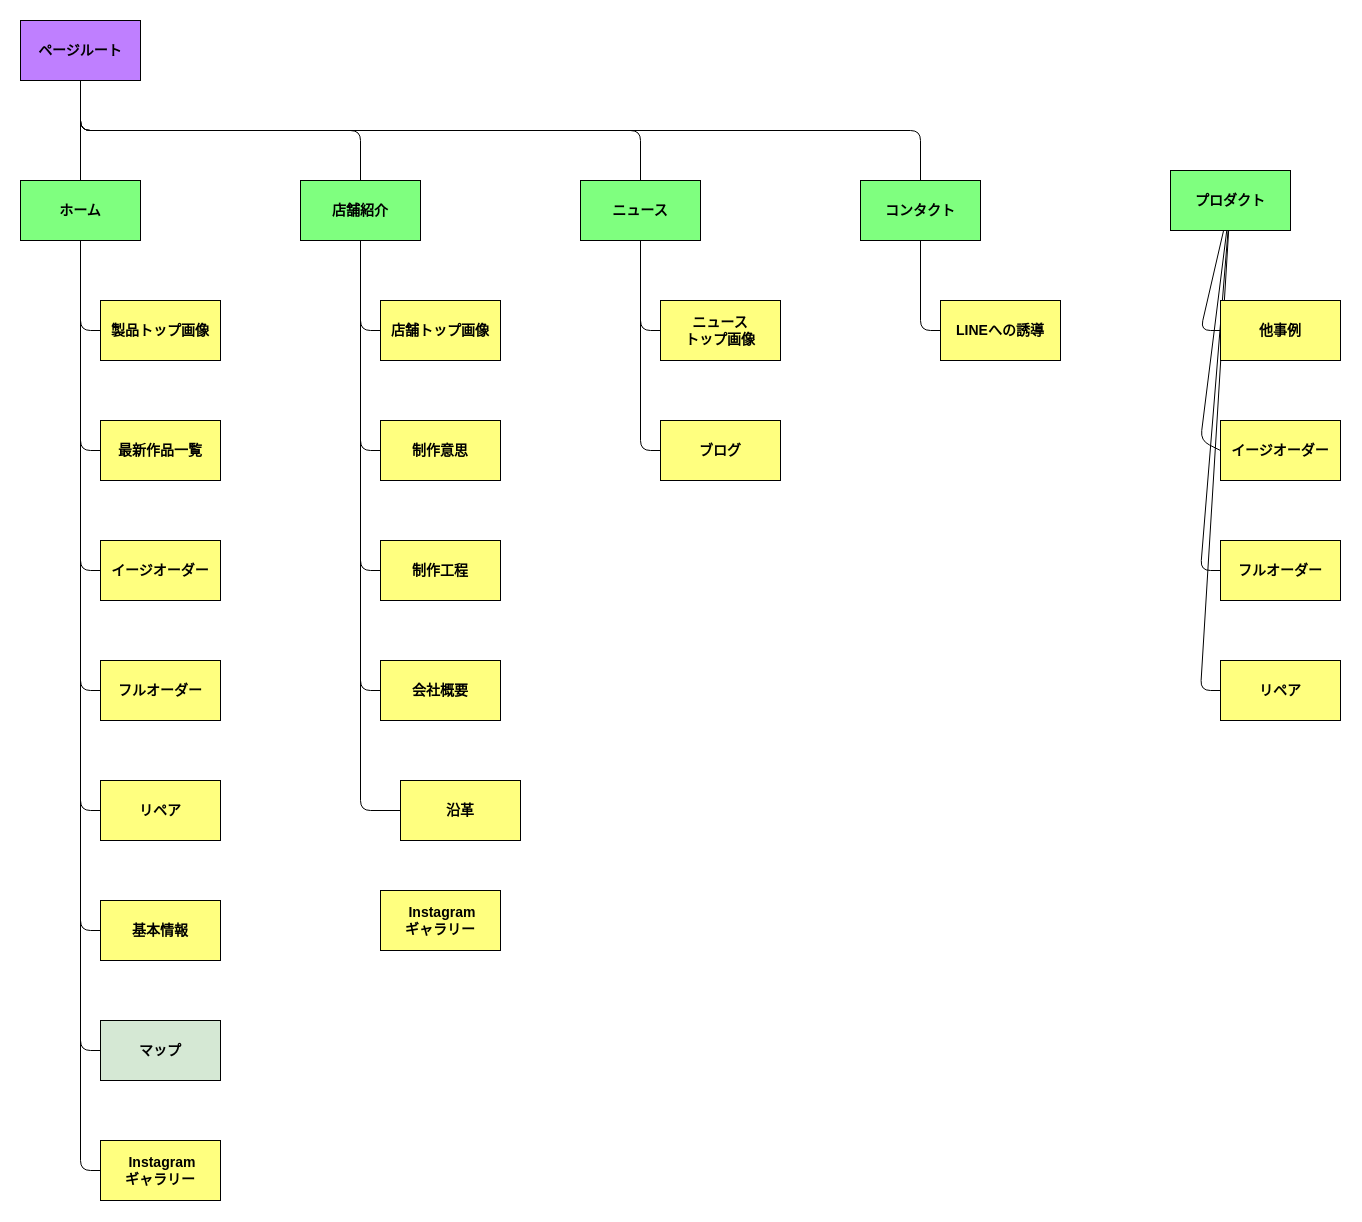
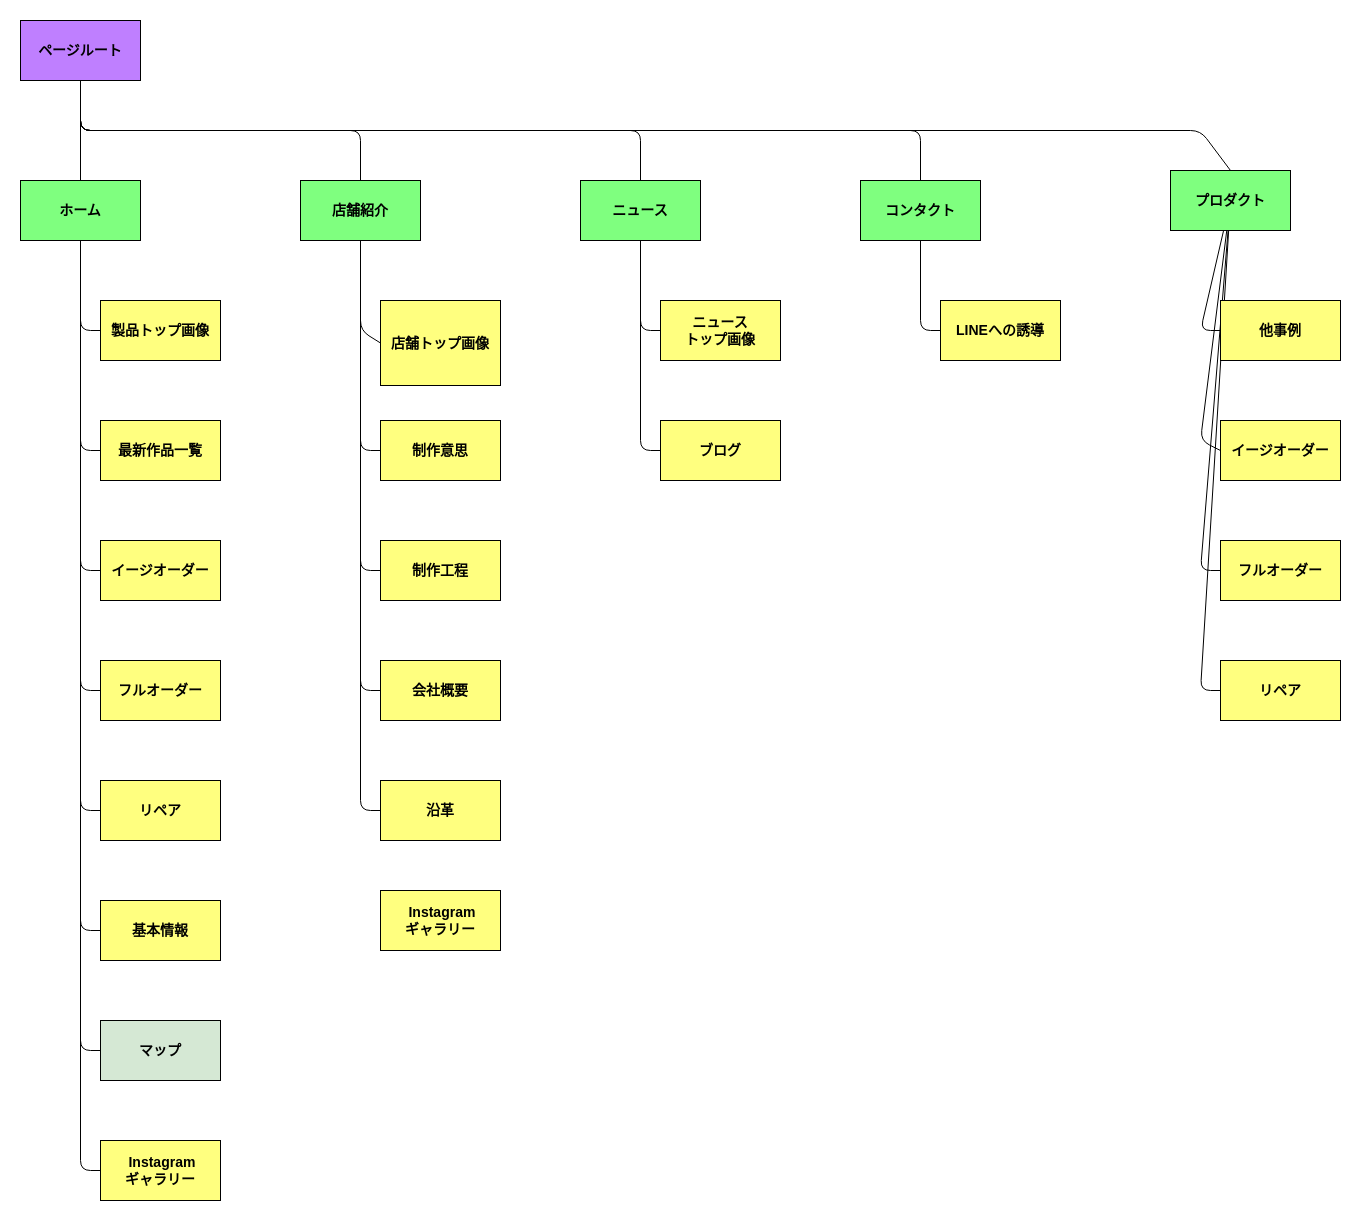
  <mxCell id="0" />
  <mxCell id="1" parent="0" />
  <mxCell id="2" style="edgeStyle=none;html=1;entryX=0.5;entryY=0;entryDx=0;entryDy=0;fontSize=14;endArrow=none;endFill=0;" parent="1" source="7" target="16" edge="1"><mxGeometry relative="1" as="geometry" /></mxCell>
  <mxCell id="3" style="edgeStyle=none;html=1;entryX=0.5;entryY=0;entryDx=0;entryDy=0;fontSize=14;endArrow=none;endFill=0;" parent="1" source="7" target="23" edge="1"><mxGeometry relative="1" as="geometry"><Array as="points"><mxPoint x="80" y="130" /><mxPoint x="360" y="130" /></Array></mxGeometry></mxCell>
  <mxCell id="4" style="edgeStyle=none;html=1;fontSize=14;endArrow=none;endFill=0;entryX=0.5;entryY=0;entryDx=0;entryDy=0;" parent="1" target="26" edge="1"><mxGeometry relative="1" as="geometry"><mxPoint x="80" y="80" as="sourcePoint" /><Array as="points"><mxPoint x="80" y="130" /><mxPoint x="640" y="130" /></Array></mxGeometry></mxCell>
  <mxCell id="5" style="edgeStyle=none;html=1;fontSize=14;endArrow=none;endFill=0;entryX=0.5;entryY=0;entryDx=0;entryDy=0;exitX=0.5;exitY=1;exitDx=0;exitDy=0;" parent="1" source="7" target="28" edge="1"><mxGeometry relative="1" as="geometry"><mxPoint x="680" y="130" as="targetPoint" /><Array as="points"><mxPoint x="80" y="130" /><mxPoint x="920" y="130" /></Array></mxGeometry></mxCell>
+ <mxCell id="6" style="edgeStyle=none;html=1;fontSize=14;endArrow=none;endFill=0;entryX=0.5;entryY=0;entryDx=0;entryDy=0;exitX=0.5;exitY=1;exitDx=0;exitDy=0;" parent="1" source="7" target="33" edge="1"><mxGeometry relative="1" as="geometry"><mxPoint x="520" y="120" as="targetPoint" /><Array as="points"><mxPoint x="80" y="130" /><mxPoint x="1200" y="130" /></Array></mxGeometry></mxCell>
  <mxCell id="7" value="&lt;b style=&quot;font-size: 14px;&quot;&gt;ページルート&lt;/b&gt;" style="rounded=0;whiteSpace=wrap;html=1;fillColor=#bf7fff;fontSize=14;" parent="1" vertex="1"><mxGeometry x="20" y="20" width="120" height="60" as="geometry" /></mxCell>
  <mxCell id="8" style="edgeStyle=none;html=1;entryX=0;entryY=0.5;entryDx=0;entryDy=0;fontSize=14;endArrow=none;endFill=0;" parent="1" source="16" target="17" edge="1"><mxGeometry relative="1" as="geometry"><Array as="points"><mxPoint x="80" y="330" /></Array></mxGeometry></mxCell>
  <mxCell id="9" style="edgeStyle=none;html=1;entryX=0;entryY=0.5;entryDx=0;entryDy=0;fontSize=14;endArrow=none;endFill=0;" parent="1" source="16" target="37" edge="1"><mxGeometry relative="1" as="geometry"><Array as="points"><mxPoint x="80" y="450" /></Array></mxGeometry></mxCell>
  <mxCell id="10" style="edgeStyle=none;html=1;entryX=0;entryY=0.5;entryDx=0;entryDy=0;fontSize=14;endArrow=none;endFill=0;" parent="1" source="16" target="36" edge="1"><mxGeometry relative="1" as="geometry"><Array as="points"><mxPoint x="80" y="570" /></Array></mxGeometry></mxCell>
  <mxCell id="11" style="edgeStyle=none;html=1;entryX=0;entryY=0.5;entryDx=0;entryDy=0;fontSize=14;endArrow=none;endFill=0;" parent="1" source="16" target="38" edge="1"><mxGeometry relative="1" as="geometry"><Array as="points"><mxPoint x="80" y="690" /></Array></mxGeometry></mxCell>
  <mxCell id="12" style="edgeStyle=none;html=1;entryX=0;entryY=0.5;entryDx=0;entryDy=0;fontSize=14;endArrow=none;endFill=0;" parent="1" source="16" target="39" edge="1"><mxGeometry relative="1" as="geometry"><Array as="points"><mxPoint x="80" y="810" /></Array></mxGeometry></mxCell>
  <mxCell id="13" style="edgeStyle=none;html=1;entryX=0;entryY=0.5;entryDx=0;entryDy=0;fontSize=14;endArrow=none;endFill=0;" parent="1" source="16" target="34" edge="1"><mxGeometry relative="1" as="geometry"><Array as="points"><mxPoint x="80" y="930" /></Array></mxGeometry></mxCell>
  <mxCell id="14" style="edgeStyle=none;html=1;entryX=0;entryY=0.5;entryDx=0;entryDy=0;fontSize=14;endArrow=none;endFill=0;" parent="1" source="16" target="35" edge="1"><mxGeometry relative="1" as="geometry"><Array as="points"><mxPoint x="80" y="1050" /></Array></mxGeometry></mxCell>
  <mxCell id="15" style="edgeStyle=none;html=1;fontSize=14;endArrow=none;endFill=0;entryX=0;entryY=0.5;entryDx=0;entryDy=0;" parent="1" source="16" target="53" edge="1"><mxGeometry relative="1" as="geometry"><mxPoint x="40" y="640" as="targetPoint" /><Array as="points"><mxPoint x="80" y="1170" /></Array></mxGeometry></mxCell>
  <mxCell id="16" value="&lt;b style=&quot;font-size: 14px;&quot;&gt;ホーム&lt;/b&gt;" style="rounded=0;whiteSpace=wrap;html=1;fillColor=#7fff7f;fontSize=14;" parent="1" vertex="1"><mxGeometry x="20" y="180" width="120" height="60" as="geometry" /></mxCell>
  <mxCell id="17" value="&lt;b&gt;製品トップ画像&lt;/b&gt;" style="rounded=0;whiteSpace=wrap;html=1;fillColor=#ffff7f;fontSize=14;" parent="1" vertex="1"><mxGeometry x="100" y="300" width="120" height="60" as="geometry" /></mxCell>
  <mxCell id="18" style="edgeStyle=none;html=1;entryX=0;entryY=0.5;entryDx=0;entryDy=0;fontSize=14;endArrow=none;endFill=0;" parent="1" source="23" target="42" edge="1"><mxGeometry relative="1" as="geometry"><Array as="points"><mxPoint x="360" y="330" /></Array></mxGeometry></mxCell>
  <mxCell id="19" style="edgeStyle=none;html=1;entryX=0;entryY=0.5;entryDx=0;entryDy=0;fontSize=14;endArrow=none;endFill=0;" parent="1" source="23" target="43" edge="1"><mxGeometry relative="1" as="geometry"><Array as="points"><mxPoint x="360" y="450" /></Array></mxGeometry></mxCell>
  <mxCell id="20" style="edgeStyle=none;html=1;entryX=0;entryY=0.5;entryDx=0;entryDy=0;fontSize=14;endArrow=none;endFill=0;" parent="1" source="23" target="44" edge="1"><mxGeometry relative="1" as="geometry"><Array as="points"><mxPoint x="360" y="570" /></Array></mxGeometry></mxCell>
  <mxCell id="21" style="edgeStyle=none;html=1;entryX=0;entryY=0.5;entryDx=0;entryDy=0;fontSize=14;endArrow=none;endFill=0;" parent="1" source="23" target="40" edge="1"><mxGeometry relative="1" as="geometry"><Array as="points"><mxPoint x="360" y="690" /></Array></mxGeometry></mxCell>
  <mxCell id="22" style="edgeStyle=none;html=1;entryX=0;entryY=0.5;entryDx=0;entryDy=0;fontSize=14;endArrow=none;endFill=0;" parent="1" source="23" target="41" edge="1"><mxGeometry relative="1" as="geometry"><Array as="points"><mxPoint x="360" y="810" /></Array></mxGeometry></mxCell>
  <mxCell id="23" value="&lt;b&gt;店舗紹介&lt;/b&gt;" style="rounded=0;whiteSpace=wrap;html=1;fillColor=#7fff7f;fontSize=14;" parent="1" vertex="1"><mxGeometry x="300" y="180" width="120" height="60" as="geometry" /></mxCell>
  <mxCell id="24" style="edgeStyle=none;html=1;entryX=0;entryY=0.5;entryDx=0;entryDy=0;fontSize=14;endArrow=none;endFill=0;" parent="1" source="26" target="46" edge="1"><mxGeometry relative="1" as="geometry"><Array as="points"><mxPoint x="640" y="450" /></Array></mxGeometry></mxCell>
  <mxCell id="25" style="edgeStyle=none;html=1;entryX=0;entryY=0.5;entryDx=0;entryDy=0;fontSize=14;endArrow=none;endFill=0;" parent="1" source="26" target="45" edge="1"><mxGeometry relative="1" as="geometry"><Array as="points"><mxPoint x="640" y="330" /></Array></mxGeometry></mxCell>
  <mxCell id="26" value="&lt;b&gt;ニュース&lt;/b&gt;" style="rounded=0;whiteSpace=wrap;html=1;fillColor=#7fff7f;fontSize=14;" parent="1" vertex="1"><mxGeometry x="580" y="180" width="120" height="60" as="geometry" /></mxCell>
  <mxCell id="27" style="edgeStyle=none;html=1;fontSize=14;endArrow=none;endFill=0;entryX=0;entryY=0.5;entryDx=0;entryDy=0;" parent="1" source="28" target="47" edge="1"><mxGeometry relative="1" as="geometry"><mxPoint x="910" y="340" as="targetPoint" /><Array as="points"><mxPoint x="920" y="330" /></Array></mxGeometry></mxCell>
  <mxCell id="28" value="&lt;b&gt;コンタクト&lt;/b&gt;" style="rounded=0;whiteSpace=wrap;html=1;fillColor=#7fff7f;fontSize=14;" parent="1" vertex="1"><mxGeometry x="860" y="180" width="120" height="60" as="geometry" /></mxCell>
  <mxCell id="29" style="edgeStyle=none;html=1;entryX=0;entryY=0.5;entryDx=0;entryDy=0;fontSize=14;endArrow=none;endFill=0;" parent="1" source="33" target="51" edge="1"><mxGeometry relative="1" as="geometry"><Array as="points"><mxPoint x="1200" y="330" /></Array></mxGeometry></mxCell>
  <mxCell id="30" style="edgeStyle=none;html=1;entryX=0;entryY=0.5;entryDx=0;entryDy=0;fontSize=14;endArrow=none;endFill=0;" parent="1" source="33" target="48" edge="1"><mxGeometry relative="1" as="geometry"><Array as="points"><mxPoint x="1200" y="440" /></Array></mxGeometry></mxCell>
  <mxCell id="31" style="edgeStyle=none;html=1;entryX=0;entryY=0.5;entryDx=0;entryDy=0;fontSize=14;endArrow=none;endFill=0;" parent="1" source="33" target="49" edge="1"><mxGeometry relative="1" as="geometry"><Array as="points"><mxPoint x="1200" y="570" /></Array></mxGeometry></mxCell>
  <mxCell id="32" style="edgeStyle=none;html=1;entryX=0;entryY=0.5;entryDx=0;entryDy=0;fontSize=14;endArrow=none;endFill=0;" parent="1" source="33" target="50" edge="1"><mxGeometry relative="1" as="geometry"><Array as="points"><mxPoint x="1200" y="690" /></Array></mxGeometry></mxCell>
  <mxCell id="33" value="&lt;b&gt;プロダクト&lt;/b&gt;" style="rounded=0;whiteSpace=wrap;html=1;fillColor=#7fff7f;fontSize=14;" parent="1" vertex="1"><mxGeometry x="1170" y="170" width="120" height="60" as="geometry" /></mxCell>
  <mxCell id="34" value="&lt;b&gt;基本情報&lt;/b&gt;" style="rounded=0;whiteSpace=wrap;html=1;fillColor=#ffff7f;fontSize=14;" parent="1" vertex="1"><mxGeometry x="100" y="900" width="120" height="60" as="geometry" /></mxCell>
  <mxCell id="35" value="&lt;b&gt;マップ&lt;/b&gt;" style="rounded=0;whiteSpace=wrap;html=1;fillColor=#d5e8d4;fontSize=14;" parent="1" vertex="1"><mxGeometry x="100" y="1020" width="120" height="60" as="geometry" /></mxCell>
  <mxCell id="36" value="&lt;b&gt;イージオーダー&lt;br&gt;&lt;/b&gt;" style="rounded=0;whiteSpace=wrap;html=1;fillColor=#ffff7f;fontSize=14;" parent="1" vertex="1"><mxGeometry x="100" y="540" width="120" height="60" as="geometry" /></mxCell>
  <mxCell id="37" value="&lt;b&gt;最新作品一覧&lt;br&gt;&lt;/b&gt;" style="rounded=0;whiteSpace=wrap;html=1;fillColor=#ffff7f;fontSize=14;" parent="1" vertex="1"><mxGeometry x="100" y="420" width="120" height="60" as="geometry" /></mxCell>
  <mxCell id="38" value="&lt;b&gt;フルオーダー&lt;br&gt;&lt;/b&gt;" style="rounded=0;whiteSpace=wrap;html=1;fillColor=#ffff7f;fontSize=14;" parent="1" vertex="1"><mxGeometry x="100" y="660" width="120" height="60" as="geometry" /></mxCell>
  <mxCell id="39" value="&lt;b&gt;リペア&lt;br&gt;&lt;/b&gt;" style="rounded=0;whiteSpace=wrap;html=1;fillColor=#ffff7f;fontSize=14;" parent="1" vertex="1"><mxGeometry x="100" y="780" width="120" height="60" as="geometry" /></mxCell>
  <mxCell id="40" value="&lt;b&gt;会社概要&lt;br&gt;&lt;/b&gt;" style="rounded=0;whiteSpace=wrap;html=1;fillColor=#ffff7f;fontSize=14;" parent="1" vertex="1"><mxGeometry x="380" y="660" width="120" height="60" as="geometry" /></mxCell>
- <mxCell id="41" value="&lt;b&gt;沿革&lt;br&gt;&lt;/b&gt;" style="rounded=0;whiteSpace=wrap;html=1;fillColor=#ffff7f;fontSize=14;" parent="1" vertex="1"><mxGeometry x="400" y="780" width="120" height="60" as="geometry" /></mxCell>
- <mxCell id="42" value="&lt;b&gt;店舗トップ画像&lt;/b&gt;" style="rounded=0;whiteSpace=wrap;html=1;fillColor=#ffff7f;fontSize=14;" parent="1" vertex="1"><mxGeometry x="380" y="300" width="120" height="60" as="geometry" /></mxCell>
+ <mxCell id="41" value="&lt;b&gt;沿革&lt;br&gt;&lt;/b&gt;" style="rounded=0;whiteSpace=wrap;html=1;fillColor=#ffff7f;fontSize=14;" parent="1" vertex="1"><mxGeometry x="380" y="780" width="120" height="60" as="geometry" /></mxCell>
+ <mxCell id="42" value="&lt;b&gt;店舗トップ画像&lt;/b&gt;" style="rounded=0;whiteSpace=wrap;html=1;fillColor=#ffff7f;fontSize=14;" parent="1" vertex="1"><mxGeometry x="380" y="300" width="120" height="85" as="geometry" /></mxCell>
  <mxCell id="43" value="&lt;b&gt;制作意思&lt;/b&gt;" style="rounded=0;whiteSpace=wrap;html=1;fillColor=#ffff7f;fontSize=14;" parent="1" vertex="1"><mxGeometry x="380" y="420" width="120" height="60" as="geometry" /></mxCell>
  <mxCell id="44" value="&lt;b&gt;制作工程&lt;/b&gt;" style="rounded=0;whiteSpace=wrap;html=1;fillColor=#ffff7f;fontSize=14;" parent="1" vertex="1"><mxGeometry x="380" y="540" width="120" height="60" as="geometry" /></mxCell>
  <mxCell id="45" value="&lt;b&gt;ニュース&lt;br&gt;トップ画像&lt;/b&gt;" style="rounded=0;whiteSpace=wrap;html=1;fillColor=#ffff7f;fontSize=14;" parent="1" vertex="1"><mxGeometry x="660" y="300" width="120" height="60" as="geometry" /></mxCell>
  <mxCell id="46" value="&lt;b&gt;ブログ&lt;/b&gt;" style="rounded=0;whiteSpace=wrap;html=1;fillColor=#ffff7f;fontSize=14;" parent="1" vertex="1"><mxGeometry x="660" y="420" width="120" height="60" as="geometry" /></mxCell>
  <mxCell id="47" value="&lt;b&gt;LINEへの誘導&lt;/b&gt;" style="rounded=0;whiteSpace=wrap;html=1;fillColor=#ffff7f;fontSize=14;" parent="1" vertex="1"><mxGeometry x="940" y="300" width="120" height="60" as="geometry" /></mxCell>
  <mxCell id="48" value="&lt;b&gt;イージオーダー&lt;br&gt;&lt;/b&gt;" style="rounded=0;whiteSpace=wrap;html=1;fillColor=#ffff7f;fontSize=14;" parent="1" vertex="1"><mxGeometry x="1220" y="420" width="120" height="60" as="geometry" /></mxCell>
  <mxCell id="49" value="&lt;b&gt;フルオーダー&lt;br&gt;&lt;/b&gt;" style="rounded=0;whiteSpace=wrap;html=1;fillColor=#ffff7f;fontSize=14;" parent="1" vertex="1"><mxGeometry x="1220" y="540" width="120" height="60" as="geometry" /></mxCell>
  <mxCell id="50" value="&lt;b&gt;リペア&lt;br&gt;&lt;/b&gt;" style="rounded=0;whiteSpace=wrap;html=1;fillColor=#ffff7f;fontSize=14;" parent="1" vertex="1"><mxGeometry x="1220" y="660" width="120" height="60" as="geometry" /></mxCell>
  <mxCell id="51" value="&lt;b&gt;他事例&lt;br&gt;&lt;/b&gt;" style="rounded=0;whiteSpace=wrap;html=1;fillColor=#ffff7f;fontSize=14;" parent="1" vertex="1"><mxGeometry x="1220" y="300" width="120" height="60" as="geometry" /></mxCell>
  <mxCell id="52" value="&lt;b&gt;&amp;nbsp;Instagram&lt;br&gt;ギャラリー&lt;br&gt;&lt;/b&gt;" style="rounded=0;whiteSpace=wrap;html=1;fillColor=#ffff7f;fontSize=14;" parent="1" vertex="1"><mxGeometry x="380" y="890" width="120" height="60" as="geometry" /></mxCell>
  <mxCell id="53" value="&lt;b&gt;&amp;nbsp;Instagram&lt;br&gt;ギャラリー&lt;br&gt;&lt;/b&gt;" style="rounded=0;whiteSpace=wrap;html=1;fillColor=#ffff7f;fontSize=14;" parent="1" vertex="1"><mxGeometry x="100" y="1140" width="120" height="60" as="geometry" /></mxCell>
